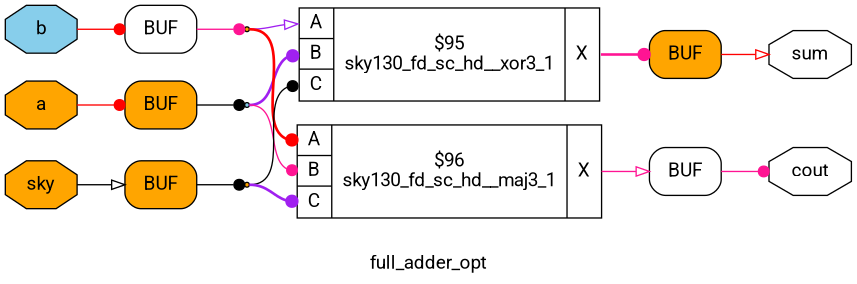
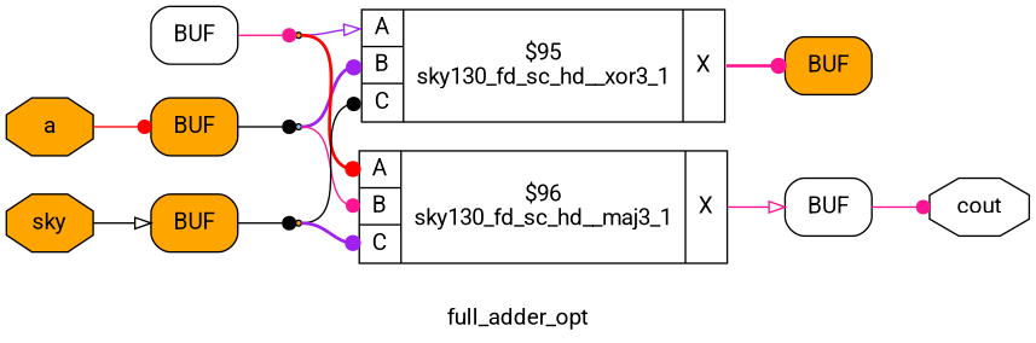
  digraph {
    fontname=Roboto
    label=full_adder_opt
    rankdir=LR
    remincross=true
    node [fillcolor=orange fontname=Roboto shape=octagon style=filled]
    edge [arrowhead=dot color=deeppink fontcolor=black fontname=Roboto headport=w style=solid tailport=e]
    n9 [color=black fontcolor=black label=a]
    x1 [label=BUF shape=box style="rounded,filled"]
    n4 [fillcolor=skyblue shape=point]
-   n10 [color=black fillcolor=skyblue fontcolor=black label=b]
    x0 [fillcolor=white label=BUF shape=box style="rounded,filled"]
    n5 [shape=point]
    n11 [color=black fontcolor=black label=sky]
    x2 [label=BUF shape=box style="rounded,filled"]
    n6 [shape=point]
    n12 [color=black fillcolor=white fontcolor=black label=cout]
-   n13 [color=black fillcolor=white fontcolor=black label=sum]
    c18 [fillcolor=white label="{{<p14> A|<p15> B|<p16> C}|$95\nsky130_fd_sc_hd__xor3_1|{<p17> X}}" shape=record]
    x3 [label=BUF shape=box style="rounded,filled"]
    c19 [fillcolor=white label="{{<p14> A|<p15> B|<p16> C}|$96\nsky130_fd_sc_hd__maj3_1|{<p17> X}}" shape=record]
    x4 [fillcolor=white label=BUF shape=box style="rounded,filled"]
    n9 -> x1 [color=red]
    x1 -> n4 [color=black]
    n4 -> c18 [color=purple headport="p15:w" style=bold]
    n4 -> c19 [headport="p15:w"]
-   n10 -> x0 [color=red]
    x0 -> n5
    n5 -> c18 [arrowhead=onormal color=purple headport="p14:w"]
    n5 -> c19 [color=red headport="p14:w" style=bold]
    n11 -> x2 [arrowhead=onormal color=black]
    x2 -> n6 [color=black]
    n6 -> c18 [color=black headport="p16:w"]
    n6 -> c19 [color=purple headport="p16:w" style=bold]
    c18 -> x3 [style=bold tailport="p17:e"]
-   x3 -> n13 [arrowhead=onormal color=red]
    c19 -> x4 [arrowhead=onormal tailport="p17:e"]
    x4 -> n12
  }
